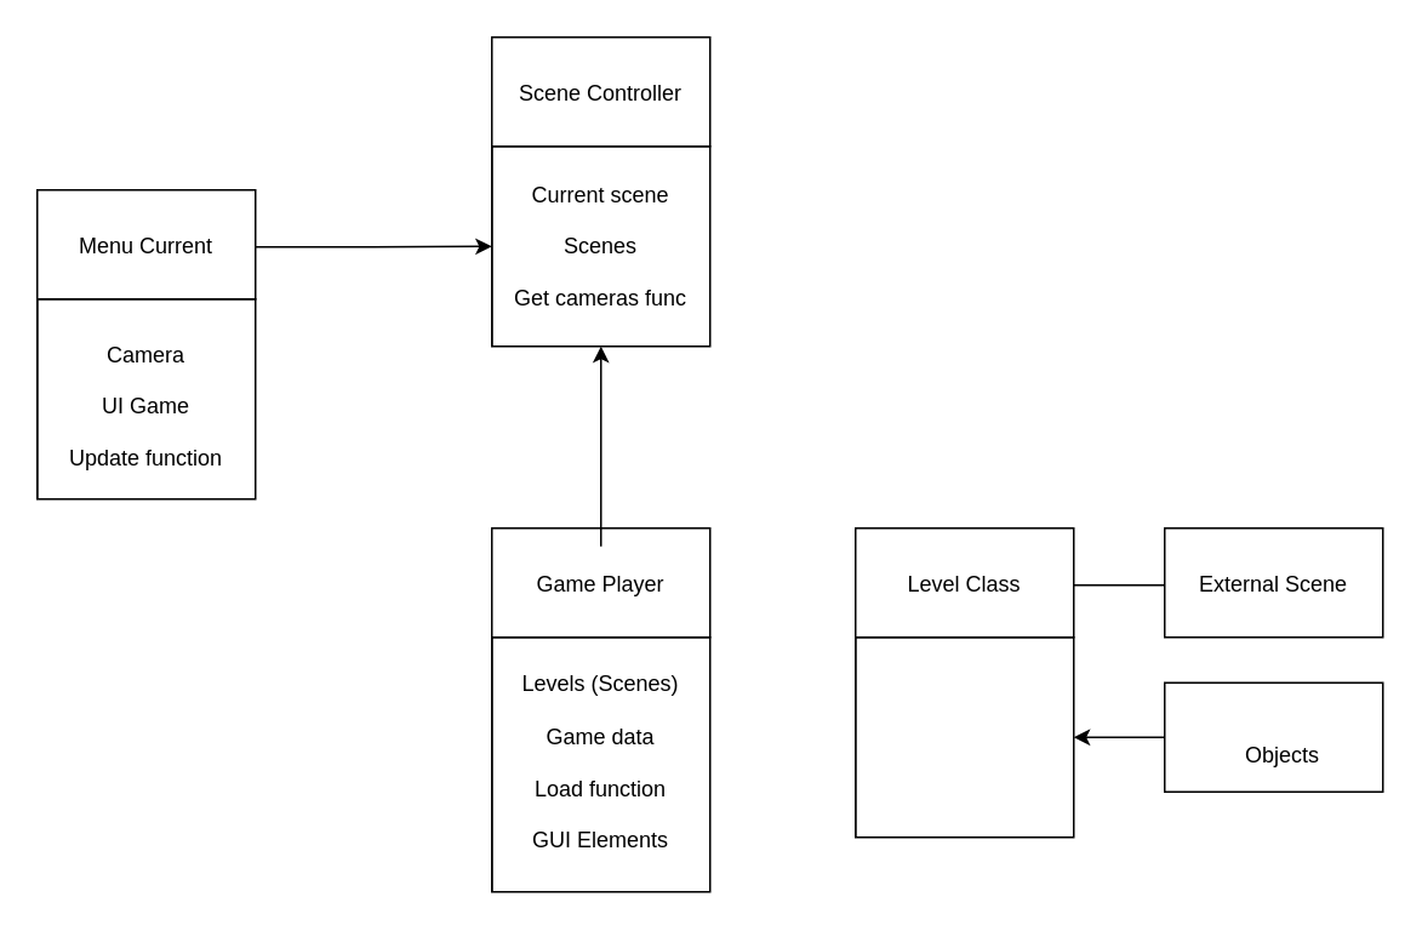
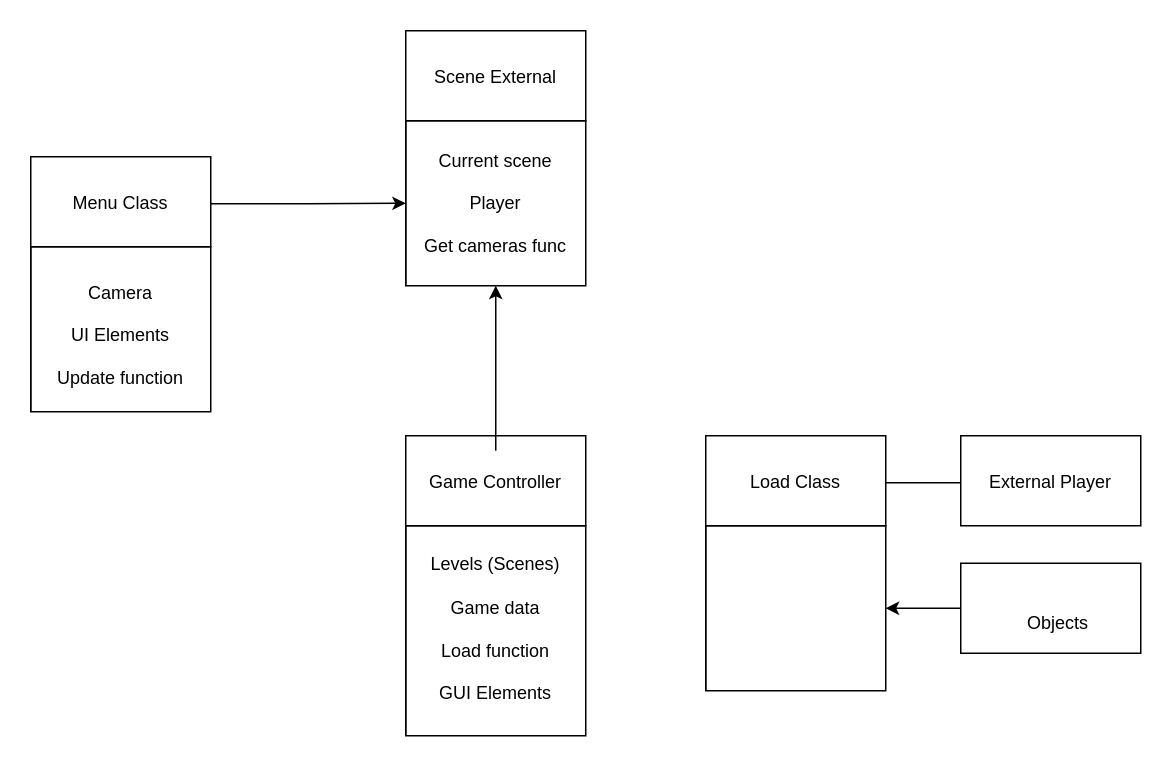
  <mxCell id="0" />
  <mxCell id="1" parent="0" />
  <mxCell id="2" value="" style="rounded=0;whiteSpace=wrap;html=1;" vertex="1" parent="1"><mxGeometry x="270" y="20" width="120" height="60" as="geometry" /></mxCell>
- <mxCell id="3" value="Scene Controller" style="text;html=1;strokeColor=none;fillColor=none;align=center;verticalAlign=middle;whiteSpace=wrap;rounded=0;" vertex="1" parent="1"><mxGeometry x="270" y="30" width="120" height="42.5" as="geometry" /></mxCell>
+ <mxCell id="3" value="Scene External" style="text;html=1;strokeColor=none;fillColor=none;align=center;verticalAlign=middle;whiteSpace=wrap;rounded=0;" vertex="1" parent="1"><mxGeometry x="270" y="30" width="120" height="42.5" as="geometry" /></mxCell>
  <mxCell id="4" value="" style="shape=internalStorage;whiteSpace=wrap;html=1;backgroundOutline=1;dx=0;dy=0;" vertex="1" parent="1"><mxGeometry x="270" y="80" width="120" height="110" as="geometry" /></mxCell>
- <mxCell id="5" value="Current scene&lt;br&gt;&lt;br&gt;Scenes&lt;br&gt;&lt;br&gt;Get cameras func" style="text;html=1;strokeColor=none;fillColor=none;align=center;verticalAlign=middle;whiteSpace=wrap;rounded=0;" vertex="1" parent="1"><mxGeometry x="280" y="90" width="100" height="90" as="geometry" /></mxCell>
+ <mxCell id="5" value="Current scene&lt;br&gt;&lt;br&gt;Player&lt;br&gt;&lt;br&gt;Get cameras func" style="text;html=1;strokeColor=none;fillColor=none;align=center;verticalAlign=middle;whiteSpace=wrap;rounded=0;" vertex="1" parent="1"><mxGeometry x="280" y="90" width="100" height="90" as="geometry" /></mxCell>
  <mxCell id="6" value="" style="rounded=0;whiteSpace=wrap;html=1;" vertex="1" parent="1"><mxGeometry x="20" y="104" width="120" height="60" as="geometry" /></mxCell>
  <mxCell id="7" style="edgeStyle=orthogonalEdgeStyle;rounded=0;orthogonalLoop=1;jettySize=auto;html=1;exitX=1;exitY=0.5;exitDx=0;exitDy=0;entryX=0;entryY=0.5;entryDx=0;entryDy=0;" edge="1" parent="1" source="8" target="4"><mxGeometry relative="1" as="geometry" /></mxCell>
- <mxCell id="8" value="Menu Current" style="text;html=1;strokeColor=none;fillColor=none;align=center;verticalAlign=middle;whiteSpace=wrap;rounded=0;" vertex="1" parent="1"><mxGeometry x="20" y="114" width="120" height="42.5" as="geometry" /></mxCell>
+ <mxCell id="8" value="Menu Class" style="text;html=1;strokeColor=none;fillColor=none;align=center;verticalAlign=middle;whiteSpace=wrap;rounded=0;" vertex="1" parent="1"><mxGeometry x="20" y="114" width="120" height="42.5" as="geometry" /></mxCell>
  <mxCell id="9" value="" style="shape=internalStorage;whiteSpace=wrap;html=1;backgroundOutline=1;dx=0;dy=0;" vertex="1" parent="1"><mxGeometry x="20" y="164" width="120" height="110" as="geometry" /></mxCell>
- <mxCell id="10" value="Camera&lt;br&gt;&lt;br&gt;UI Game&lt;br&gt;&lt;br&gt;Update function" style="text;html=1;strokeColor=none;fillColor=none;align=center;verticalAlign=middle;whiteSpace=wrap;rounded=0;" vertex="1" parent="1"><mxGeometry x="30" y="171.5" width="100" height="102.5" as="geometry" /></mxCell>
+ <mxCell id="10" value="Camera&lt;br&gt;&lt;br&gt;UI Elements&lt;br&gt;&lt;br&gt;Update function" style="text;html=1;strokeColor=none;fillColor=none;align=center;verticalAlign=middle;whiteSpace=wrap;rounded=0;" vertex="1" parent="1"><mxGeometry x="30" y="171.5" width="100" height="102.5" as="geometry" /></mxCell>
  <mxCell id="11" value="" style="rounded=0;whiteSpace=wrap;html=1;" vertex="1" parent="1"><mxGeometry x="270" y="290" width="120" height="60" as="geometry" /></mxCell>
  <mxCell id="12" style="edgeStyle=orthogonalEdgeStyle;rounded=0;orthogonalLoop=1;jettySize=auto;html=1;entryX=0.5;entryY=1;entryDx=0;entryDy=0;" edge="1" parent="1" source="13" target="4"><mxGeometry relative="1" as="geometry" /></mxCell>
- <mxCell id="13" value="Game Player" style="text;html=1;strokeColor=none;fillColor=none;align=center;verticalAlign=middle;whiteSpace=wrap;rounded=0;" vertex="1" parent="1"><mxGeometry x="270" y="300" width="120" height="42.5" as="geometry" /></mxCell>
+ <mxCell id="13" value="Game Controller" style="text;html=1;strokeColor=none;fillColor=none;align=center;verticalAlign=middle;whiteSpace=wrap;rounded=0;" vertex="1" parent="1"><mxGeometry x="270" y="300" width="120" height="42.5" as="geometry" /></mxCell>
  <mxCell id="14" value="" style="shape=internalStorage;whiteSpace=wrap;html=1;backgroundOutline=1;dx=0;dy=0;" vertex="1" parent="1"><mxGeometry x="270" y="350" width="120" height="140" as="geometry" /></mxCell>
  <mxCell id="15" value="Levels (Scenes)&lt;br&gt;&lt;br&gt;Game data&lt;br&gt;&lt;br&gt;Load function&lt;br&gt;&lt;br&gt;GUI Elements" style="text;html=1;strokeColor=none;fillColor=none;align=center;verticalAlign=middle;whiteSpace=wrap;rounded=0;" vertex="1" parent="1"><mxGeometry x="280" y="357.5" width="100" height="122.5" as="geometry" /></mxCell>
  <mxCell id="16" value="" style="rounded=0;whiteSpace=wrap;html=1;" vertex="1" parent="1"><mxGeometry x="470" y="290" width="120" height="60" as="geometry" /></mxCell>
- <mxCell id="17" value="Level Class" style="text;html=1;strokeColor=none;fillColor=none;align=center;verticalAlign=middle;whiteSpace=wrap;rounded=0;" vertex="1" parent="1"><mxGeometry x="470" y="300" width="120" height="42.5" as="geometry" /></mxCell>
+ <mxCell id="17" value="Load Class" style="text;html=1;strokeColor=none;fillColor=none;align=center;verticalAlign=middle;whiteSpace=wrap;rounded=0;" vertex="1" parent="1"><mxGeometry x="470" y="300" width="120" height="42.5" as="geometry" /></mxCell>
  <mxCell id="18" value="" style="shape=internalStorage;whiteSpace=wrap;html=1;backgroundOutline=1;dx=0;dy=0;" vertex="1" parent="1"><mxGeometry x="470" y="350" width="120" height="110" as="geometry" /></mxCell>
  <mxCell id="19" value="" style="rounded=0;whiteSpace=wrap;html=1;" vertex="1" parent="1"><mxGeometry x="640" y="290" width="120" height="60" as="geometry" /></mxCell>
  <mxCell id="20" style="edgeStyle=orthogonalEdgeStyle;rounded=0;orthogonalLoop=1;jettySize=auto;html=1;exitX=0;exitY=0.5;exitDx=0;exitDy=0;entryX=1;entryY=0.5;entryDx=0;entryDy=0;endArrow=none;" edge="1" parent="1" source="21" target="17"><mxGeometry relative="1" as="geometry" /></mxCell>
- <mxCell id="21" value="External Scene" style="text;html=1;strokeColor=none;fillColor=none;align=center;verticalAlign=middle;whiteSpace=wrap;rounded=0;" vertex="1" parent="1"><mxGeometry x="640" y="300" width="120" height="42.5" as="geometry" /></mxCell>
+ <mxCell id="21" value="External Player" style="text;html=1;strokeColor=none;fillColor=none;align=center;verticalAlign=middle;whiteSpace=wrap;rounded=0;" vertex="1" parent="1"><mxGeometry x="640" y="300" width="120" height="42.5" as="geometry" /></mxCell>
  <mxCell id="22" style="edgeStyle=orthogonalEdgeStyle;rounded=0;orthogonalLoop=1;jettySize=auto;html=1;exitX=0;exitY=0.5;exitDx=0;exitDy=0;entryX=1;entryY=0.5;entryDx=0;entryDy=0;" edge="1" parent="1" source="23" target="18"><mxGeometry relative="1" as="geometry" /></mxCell>
  <mxCell id="23" value="" style="rounded=0;whiteSpace=wrap;html=1;" vertex="1" parent="1"><mxGeometry x="640" y="375" width="120" height="60" as="geometry" /></mxCell>
  <mxCell id="24" value="Objects" style="text;html=1;strokeColor=none;fillColor=none;align=center;verticalAlign=middle;whiteSpace=wrap;rounded=0;" vertex="1" parent="1"><mxGeometry x="675" y="400.25" width="60" height="30" as="geometry" /></mxCell>
